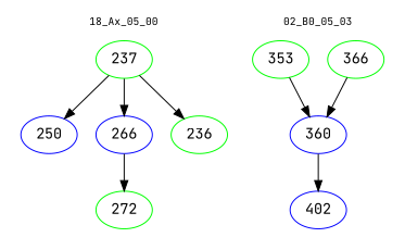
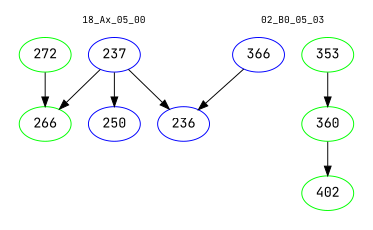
  digraph {
    fontname="JetBrains Mono"
    node [color=blue fontname="JetBrains Mono"]
    edge [color=black fontname="JetBrains Mono"]
    n1 [label=250]
-   n2 [color=green label=237]
-   n3 [label=266]
-   n4 [color=green label=236]
+   n2 [label=237]
+   n3 [color=green label=266]
+   n4 [label=236]
    n5 [color=green label=272]
-   n6 [color=green label=366]
-   n7 [label=360]
+   n6 [label=366]
+   n7 [color=green label=360]
    n8 [color=green label=353]
-   n9 [label=402]
+   n9 [color=green label=402]
    subgraph cluster_1 {
      color=white
      fontsize=10
      label="18_Ax_05_00"
      n1
      n2
      n3
      n4
      n5
    }
    subgraph cluster_2 {
      color=white
      fontsize=10
      label="02_B0_05_03"
      n6
      n7
      n8
      n9
    }
    n2 -> n1
    n2 -> n3
    n2 -> n4
-   n3 -> n5
-   n6 -> n7
+   n5 -> n3
+   n6 -> n4
    n7 -> n9
    n8 -> n7
  }
